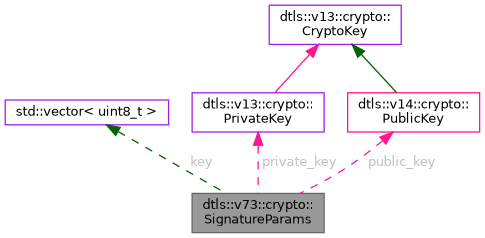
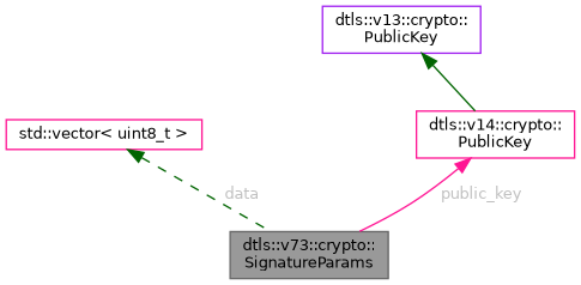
  digraph {
    node [color=deeppink fillcolor=white fontname=Helvetica fontsize=10 shape=box style=filled]
    edge [color=deeppink dir=back fontcolor=grey fontname=Helvetica fontsize=10 labelfontname=Helvetica labelfontsize=10 style=dashed]
    n1 [color=gray40 fillcolor=grey60 fontcolor=black height=0.2 label="dtls::v73::crypto::\lSignatureParams" width=0.4]
-   n2 [color=purple height=0.2 label="std::vector\< uint8_t \>" width=0.4]
-   n3 [color=purple height=0.2 label="dtls::v13::crypto::\lPrivateKey" width=0.4]
-   n4 [color=purple height=0.2 label="dtls::v13::crypto::\lCryptoKey" width=0.4]
+   n2 [height=0.2 label="std::vector\< uint8_t \>" width=0.4]
+   n4 [color=purple height=0.2 label="dtls::v13::crypto::\lPublicKey" width=0.4]
    n5 [height=0.2 label="dtls::v14::crypto::\lPublicKey" width=0.4]
-   n2 -> n1 [color=darkgreen label=" key"]
-   n3 -> n1 [label=" private_key"]
-   n4 -> n3 [style=solid fontcolor=""]
+   n2 -> n1 [color=darkgreen label=" data"]
    n4 -> n5 [color=darkgreen style=solid fontcolor=""]
-   n5 -> n1 [label=" public_key"]
+   n5 -> n1 [label=" public_key" style=solid]
  }
